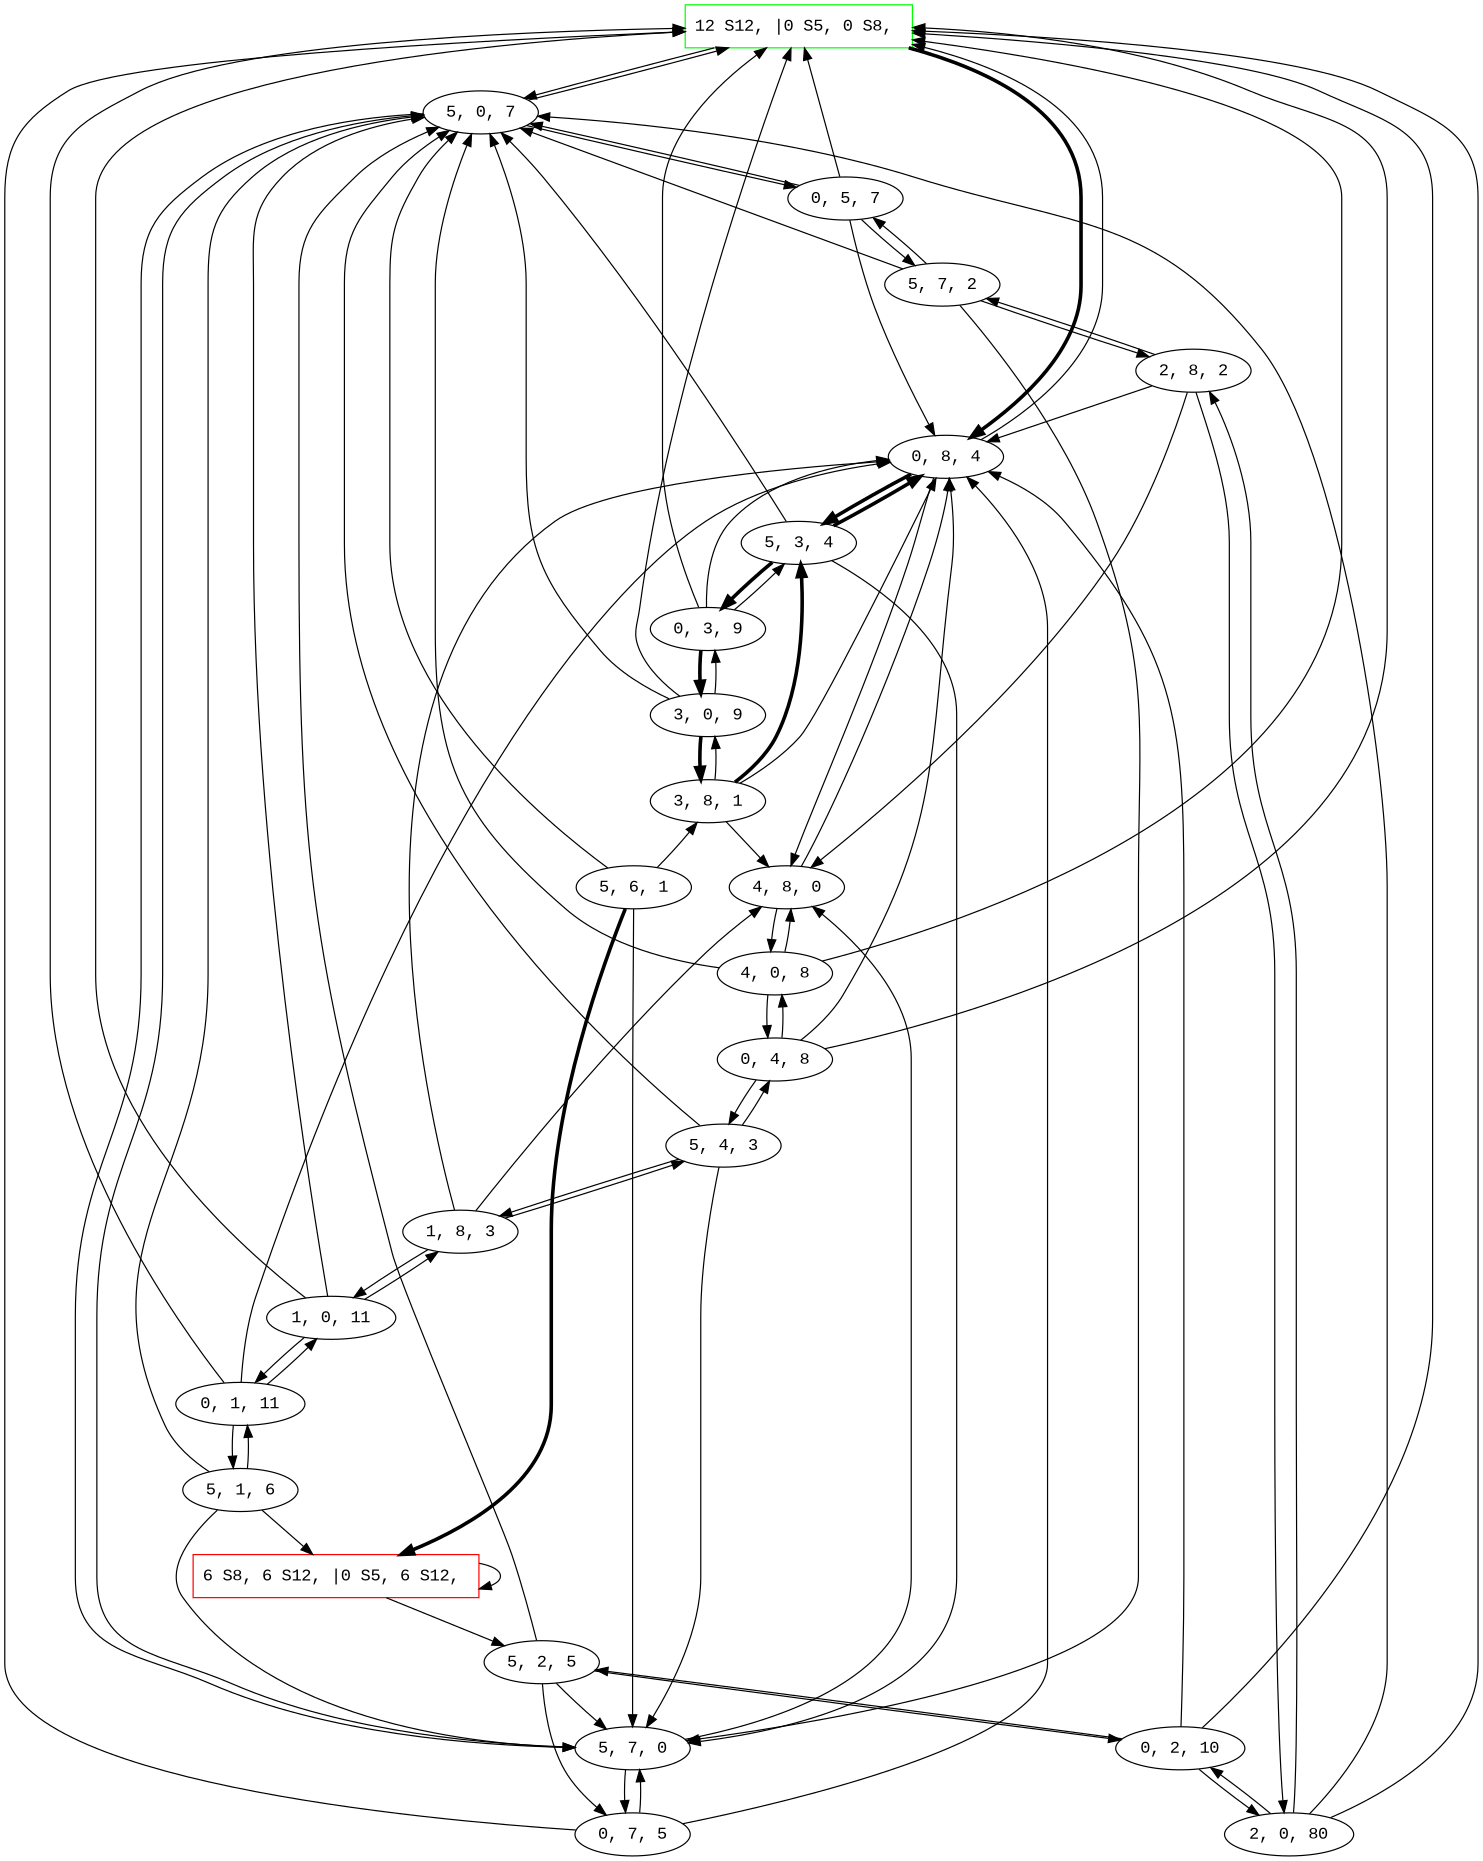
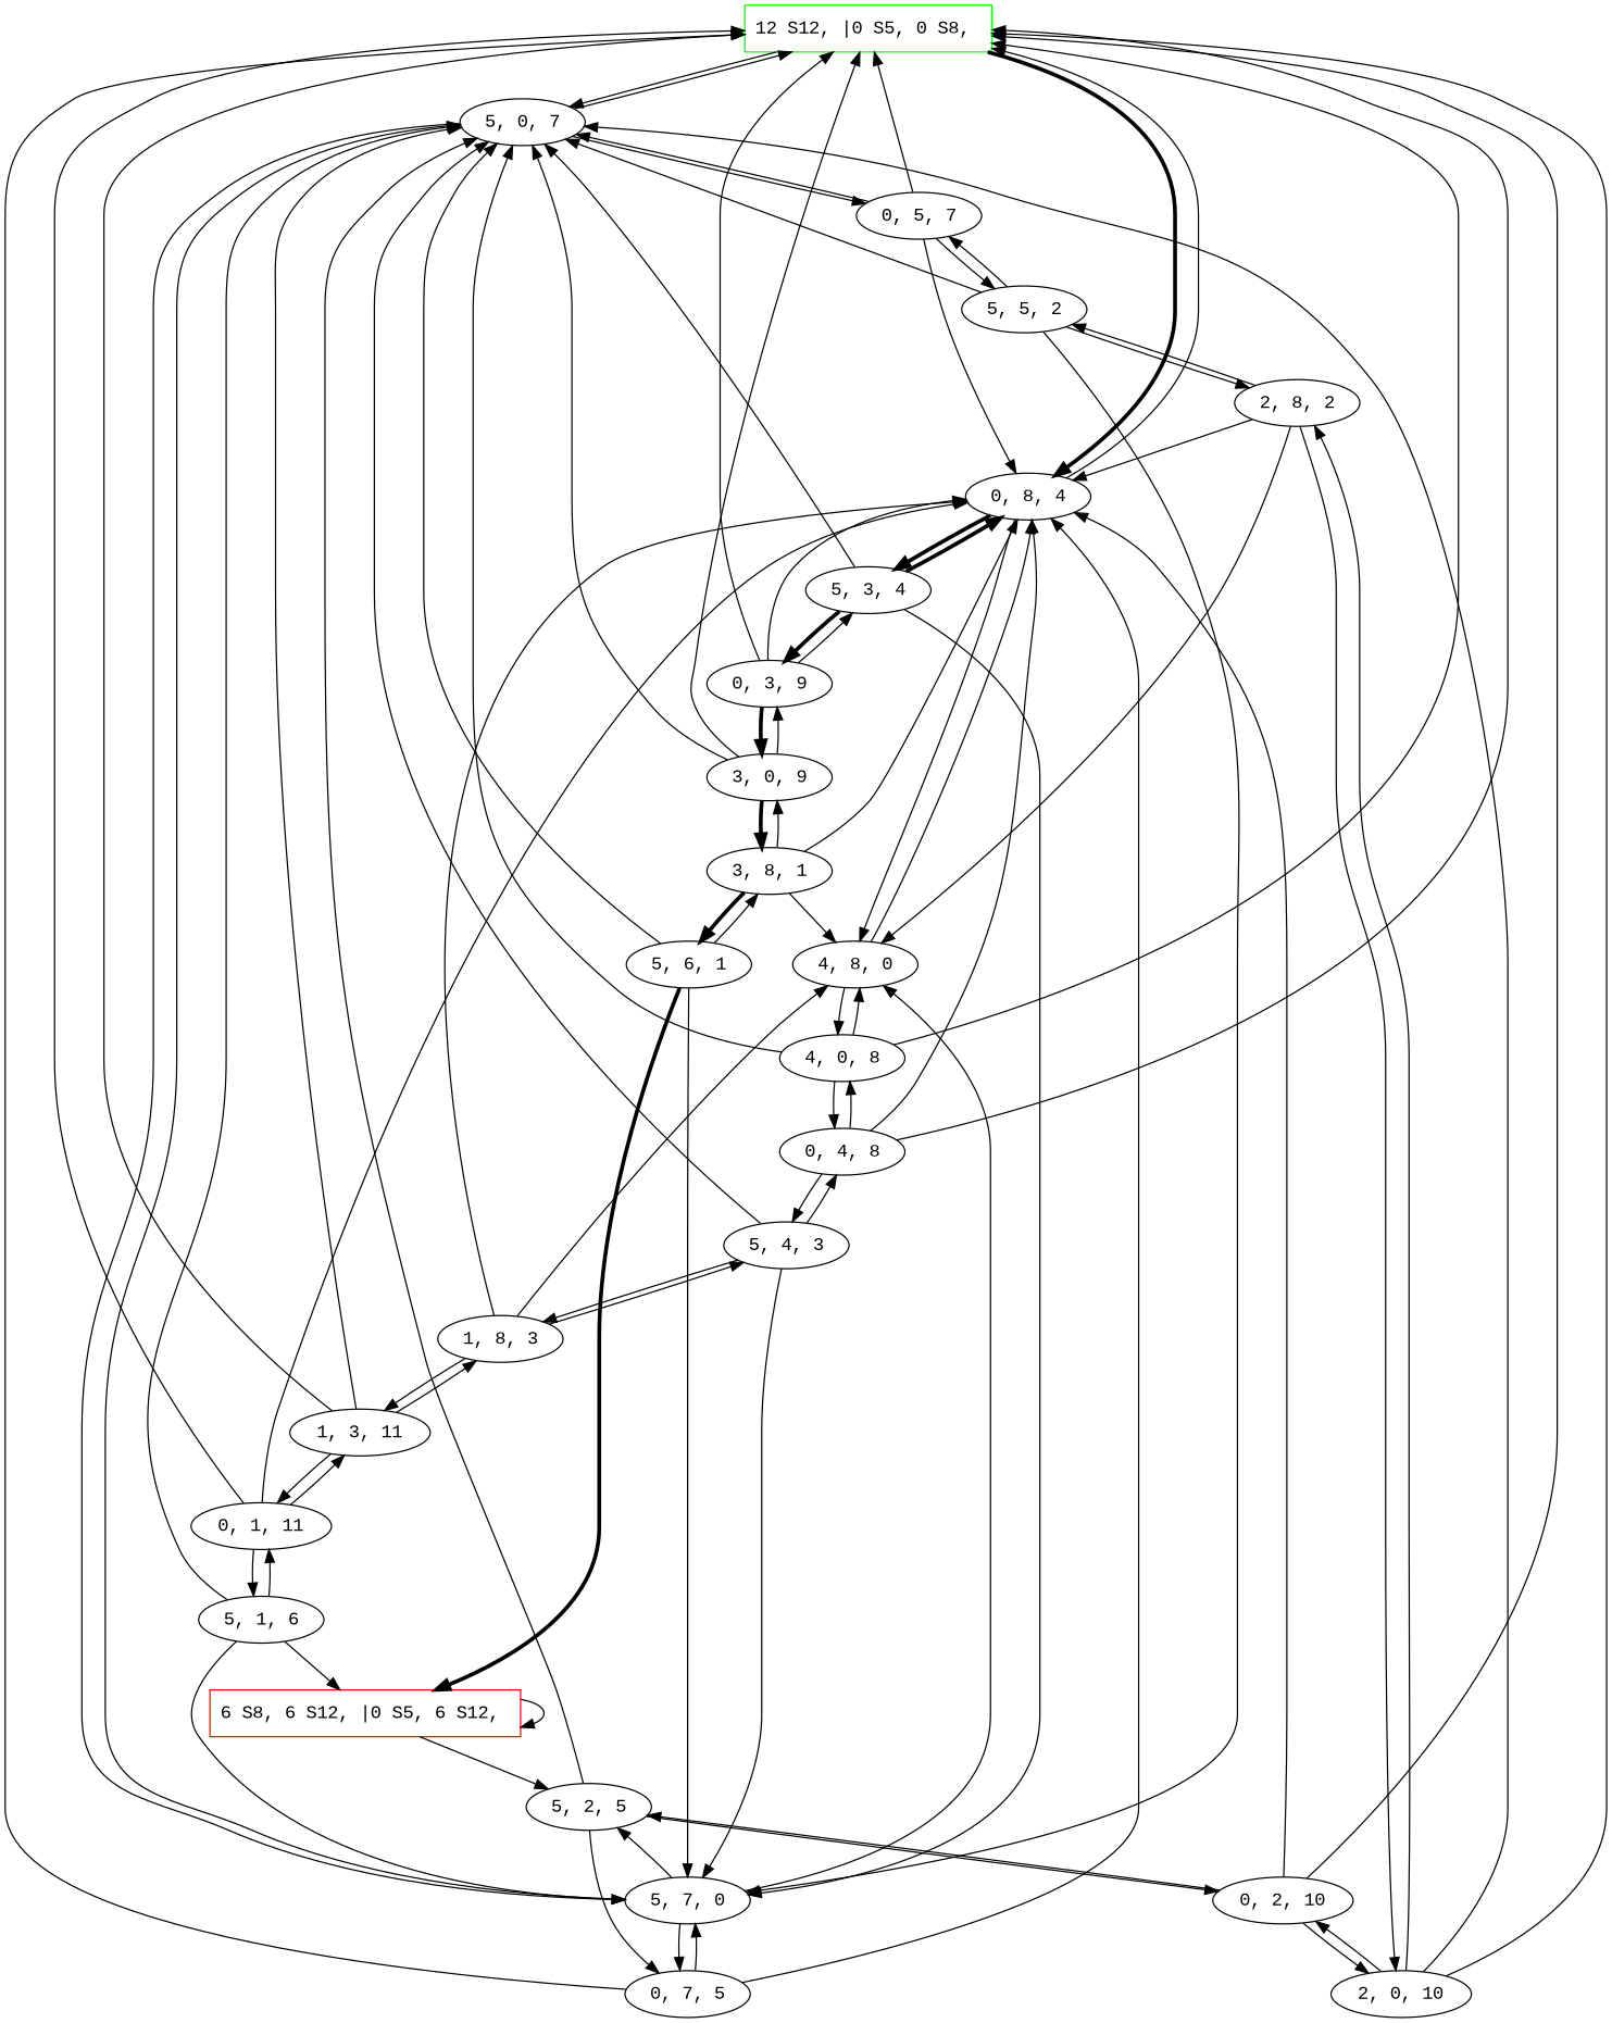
  digraph {
    fontname="Liberation Mono"
    node [fontname="Liberation Mono"]
    edge [fontname="Liberation Mono"]
    n1 [color=green label="12 S12, |0 S5, 0 S8, " shape=box]
    "5, 0, 7"
    "0, 8, 4"
    "5, 7, 0"
    "0, 5, 7"
    "5, 3, 4"
    "4, 8, 0"
    n8 [color=red label="6 S8, 6 S12, |0 S5, 6 S12, " shape=box]
    "5, 2, 5"
    "0, 7, 5"
-   "5, 5, 2" [label="5, 7, 2"]
+   "5, 5, 2"
    "0, 3, 9"
    "4, 0, 8"
    "3, 0, 9"
    "0, 4, 8"
    "5, 4, 3"
    "1, 8, 3"
    "2, 8, 2"
    "0, 2, 10"
-   "2, 0, 10" [label="2, 0, 80"]
-   "1, 0, 11"
+   "2, 0, 10"
+   "1, 0, 11" [label="1, 3, 11"]
    "0, 1, 11"
    "5, 1, 6"
    "3, 8, 1"
    "5, 6, 1"
    n1 -> "5, 0, 7"
    n1 -> "0, 8, 4" [penwidth=3]
    "5, 0, 7" -> n1
    "5, 0, 7" -> "5, 7, 0"
    "5, 0, 7" -> "0, 5, 7"
    "0, 8, 4" -> n1
    "0, 8, 4" -> "5, 3, 4" [penwidth=3]
    "0, 8, 4" -> "4, 8, 0"
    "5, 7, 0" -> "5, 0, 7"
    "5, 7, 0" -> "4, 8, 0"
    "5, 7, 0" -> "0, 7, 5"
    "0, 5, 7" -> n1
    "0, 5, 7" -> "5, 0, 7"
    "0, 5, 7" -> "0, 8, 4"
    "0, 5, 7" -> "5, 5, 2"
    "5, 3, 4" -> "5, 0, 7"
    "5, 3, 4" -> "0, 8, 4" [penwidth=3]
    "5, 3, 4" -> "5, 7, 0"
    "5, 3, 4" -> "0, 3, 9" [penwidth=3]
    "4, 8, 0" -> "0, 8, 4"
    "4, 8, 0" -> "4, 0, 8"
    n8 -> n8
    n8 -> "5, 2, 5"
    "5, 2, 5" -> "5, 0, 7"
-   "5, 2, 5" -> "5, 7, 0"
+   "5, 7, 0" -> "5, 2, 5"
    "5, 2, 5" -> "0, 7, 5"
    "5, 2, 5" -> "0, 2, 10"
    "0, 7, 5" -> n1
    "0, 7, 5" -> "0, 8, 4"
    "0, 7, 5" -> "5, 7, 0"
    "5, 5, 2" -> "5, 0, 7"
    "5, 5, 2" -> "5, 7, 0"
    "5, 5, 2" -> "0, 5, 7"
    "5, 5, 2" -> "2, 8, 2"
    "0, 3, 9" -> n1
    "0, 3, 9" -> "0, 8, 4"
    "0, 3, 9" -> "5, 3, 4"
    "0, 3, 9" -> "3, 0, 9" [penwidth=3]
    "4, 0, 8" -> n1
    "4, 0, 8" -> "5, 0, 7"
    "4, 0, 8" -> "4, 8, 0"
    "4, 0, 8" -> "0, 4, 8"
    "3, 0, 9" -> n1
    "3, 0, 9" -> "5, 0, 7"
    "3, 0, 9" -> "0, 3, 9"
    "3, 0, 9" -> "3, 8, 1" [penwidth=3]
    "0, 4, 8" -> n1
    "0, 4, 8" -> "0, 8, 4"
    "0, 4, 8" -> "4, 0, 8"
    "0, 4, 8" -> "5, 4, 3"
    "5, 4, 3" -> "5, 0, 7"
    "5, 4, 3" -> "5, 7, 0"
    "5, 4, 3" -> "0, 4, 8"
    "5, 4, 3" -> "1, 8, 3"
    "1, 8, 3" -> "0, 8, 4"
    "1, 8, 3" -> "4, 8, 0"
    "1, 8, 3" -> "5, 4, 3"
    "1, 8, 3" -> "1, 0, 11"
    "2, 8, 2" -> "0, 8, 4"
    "2, 8, 2" -> "4, 8, 0"
    "2, 8, 2" -> "5, 5, 2"
    "2, 8, 2" -> "2, 0, 10"
    "0, 2, 10" -> n1
    "0, 2, 10" -> "0, 8, 4"
    "0, 2, 10" -> "5, 2, 5"
    "0, 2, 10" -> "2, 0, 10"
    "2, 0, 10" -> n1
    "2, 0, 10" -> "5, 0, 7"
    "2, 0, 10" -> "2, 8, 2"
    "2, 0, 10" -> "0, 2, 10"
    "1, 0, 11" -> n1
    "1, 0, 11" -> "5, 0, 7"
    "1, 0, 11" -> "1, 8, 3"
    "1, 0, 11" -> "0, 1, 11"
    "0, 1, 11" -> n1
    "0, 1, 11" -> "0, 8, 4"
    "0, 1, 11" -> "1, 0, 11"
    "0, 1, 11" -> "5, 1, 6"
    "5, 1, 6" -> "5, 0, 7"
    "5, 1, 6" -> "5, 7, 0"
    "5, 1, 6" -> n8
    "5, 1, 6" -> "0, 1, 11"
    "3, 8, 1" -> "0, 8, 4"
    "3, 8, 1" -> "4, 8, 0"
    "3, 8, 1" -> "3, 0, 9"
-   "3, 8, 1" -> "5, 3, 4" [penwidth=3]
+   "3, 8, 1" -> "5, 6, 1" [penwidth=3]
    "5, 6, 1" -> "5, 0, 7"
    "5, 6, 1" -> "5, 7, 0"
    "5, 6, 1" -> n8 [penwidth=3]
    "5, 6, 1" -> "3, 8, 1"
  }
